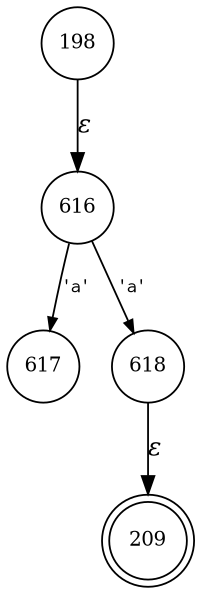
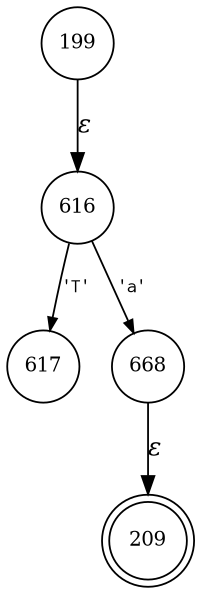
  digraph {
    rankdir=TB
    node [fixedsize=true fontsize=11 shape=circle peripheries=1]
    edge [fontname="Times-Italic"]
    n1 [label=209 shape=doublecircle width=.6 peripheries=""]
-   n2 [label=198 width=.55]
+   n2 [label=199 width=.55]
    n3 [label=616 width=.55]
    n4 [label=617 width=.55]
-   n5 [label=618 width=.55]
+   n5 [label=668 width=.55]
    n2 -> n3 [label="&epsilon;"]
-   n3 -> n4 [arrowhead=normal arrowsize=.7 fontname=Courier fontsize=11 label="'a'"]
+   n3 -> n4 [arrowhead=normal arrowsize=.7 fontname=Courier fontsize=11 label="'T'"]
    n3 -> n5 [arrowhead=normal arrowsize=.7 fontname=Courier fontsize=11 label="'a'"]
    n5 -> n1 [label="&epsilon;"]
  }
